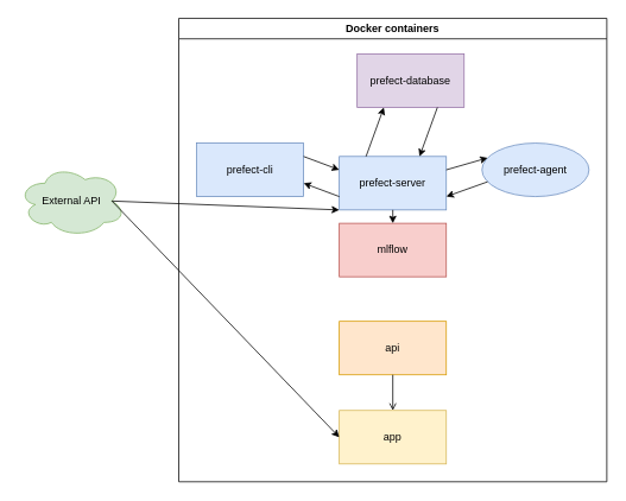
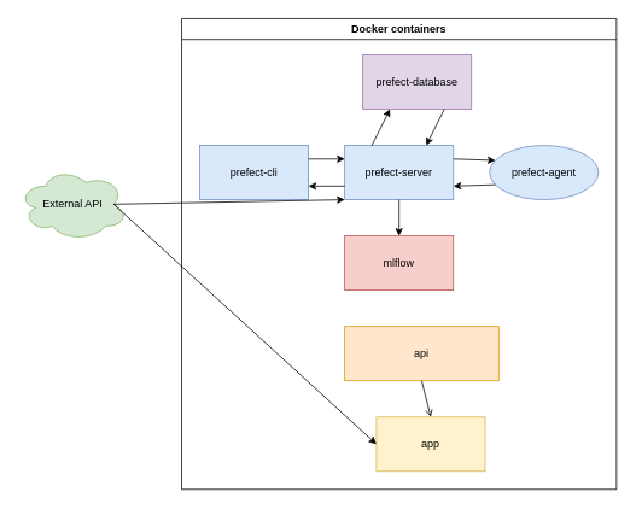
  <mxCell id="0" />
  <mxCell id="1" parent="0" />
  <mxCell id="2" value="Docker containers" style="swimlane;whiteSpace=wrap;html=1;rounded=0;" vertex="1" parent="1"><mxGeometry x="200" y="20" width="480" height="520" as="geometry" /></mxCell>
  <mxCell id="3" value="prefect-database" style="rounded=0;whiteSpace=wrap;html=1;fillColor=#e1d5e7;strokeColor=#9673a6;" vertex="1" parent="2"><mxGeometry x="200" y="40" width="120" height="60" as="geometry" /></mxCell>
- <mxCell id="4" value="prefect-server" style="rounded=0;whiteSpace=wrap;html=1;fillColor=#dae8fc;strokeColor=#6c8ebf;" vertex="1" parent="2"><mxGeometry x="180" y="155" width="120" height="60" as="geometry" /></mxCell>
+ <mxCell id="4" value="prefect-server" style="rounded=0;whiteSpace=wrap;html=1;fillColor=#dae8fc;strokeColor=#6c8ebf;" vertex="1" parent="2"><mxGeometry x="180" y="140" width="120" height="60" as="geometry" /></mxCell>
  <mxCell id="5" value="prefect-agent" style="ellipse;whiteSpace=wrap;html=1;fillColor=#dae8fc;strokeColor=#6c8ebf;" vertex="1" parent="2"><mxGeometry x="340" y="140" width="120" height="60" as="geometry" /></mxCell>
  <mxCell id="6" value="prefect-cli" style="rounded=0;whiteSpace=wrap;html=1;fillColor=#dae8fc;strokeColor=#6c8ebf;" vertex="1" parent="2"><mxGeometry x="20" y="140" width="120" height="60" as="geometry" /></mxCell>
- <mxCell id="7" value="mlflow" style="rounded=0;whiteSpace=wrap;html=1;fillColor=#f8cecc;strokeColor=#b85450;" vertex="1" parent="2"><mxGeometry x="180" y="230" width="120" height="60" as="geometry" /></mxCell>
- <mxCell id="8" value="api" style="rounded=0;whiteSpace=wrap;html=1;fillColor=#ffe6cc;strokeColor=#d79b00;" vertex="1" parent="2"><mxGeometry x="180" y="340" width="120" height="60" as="geometry" /></mxCell>
+ <mxCell id="7" value="mlflow" style="rounded=0;whiteSpace=wrap;html=1;fillColor=#f8cecc;strokeColor=#b85450;" vertex="1" parent="2"><mxGeometry x="180" y="240" width="120" height="60" as="geometry" /></mxCell>
+ <mxCell id="8" value="api" style="rounded=0;whiteSpace=wrap;html=1;fillColor=#ffe6cc;strokeColor=#d79b00;" vertex="1" parent="2"><mxGeometry x="180" y="340" width="170" height="60" as="geometry" /></mxCell>
  <mxCell id="9" value="" style="endArrow=classic;html=1;rounded=0;exitX=0.25;exitY=0;exitDx=0;exitDy=0;entryX=0.25;entryY=1;entryDx=0;entryDy=0;" edge="1" parent="2" source="4" target="3"><mxGeometry width="50" height="50" relative="1" as="geometry"><mxPoint x="430" y="270" as="sourcePoint" /><mxPoint x="480" y="220" as="targetPoint" /></mxGeometry></mxCell>
  <mxCell id="10" value="" style="endArrow=classic;html=1;rounded=0;exitX=0.75;exitY=1;exitDx=0;exitDy=0;entryX=0.75;entryY=0;entryDx=0;entryDy=0;" edge="1" parent="2" source="3" target="4"><mxGeometry width="50" height="50" relative="1" as="geometry"><mxPoint x="430" y="270" as="sourcePoint" /><mxPoint x="480" y="220" as="targetPoint" /></mxGeometry></mxCell>
  <mxCell id="11" value="" style="endArrow=classic;html=1;rounded=0;entryX=1;entryY=0.75;entryDx=0;entryDy=0;exitX=0;exitY=0.75;exitDx=0;exitDy=0;fillColor=#dae8fc;strokeColor=#000000;" edge="1" parent="2" source="5" target="4"><mxGeometry width="50" height="50" relative="1" as="geometry"><mxPoint x="330" y="220" as="sourcePoint" /><mxPoint x="480" y="220" as="targetPoint" /></mxGeometry></mxCell>
  <mxCell id="12" value="" style="endArrow=classic;html=1;rounded=0;entryX=0;entryY=0.25;entryDx=0;entryDy=0;exitX=1;exitY=0.25;exitDx=0;exitDy=0;fillColor=#dae8fc;strokeColor=#000000;" edge="1" parent="2" source="4" target="5"><mxGeometry width="50" height="50" relative="1" as="geometry"><mxPoint x="430" y="270" as="sourcePoint" /><mxPoint x="480" y="220" as="targetPoint" /></mxGeometry></mxCell>
  <mxCell id="13" value="" style="endArrow=classic;html=1;rounded=0;entryX=1;entryY=0.75;entryDx=0;entryDy=0;exitX=0;exitY=0.75;exitDx=0;exitDy=0;fillColor=#dae8fc;strokeColor=#000000;" edge="1" parent="2" source="4" target="6"><mxGeometry width="50" height="50" relative="1" as="geometry"><mxPoint x="260" y="260" as="sourcePoint" /><mxPoint x="310" y="210" as="targetPoint" /></mxGeometry></mxCell>
  <mxCell id="14" value="" style="endArrow=classic;html=1;rounded=0;exitX=1;exitY=0.25;exitDx=0;exitDy=0;entryX=0;entryY=0.25;entryDx=0;entryDy=0;fillColor=#dae8fc;strokeColor=#000000;" edge="1" parent="2" source="6" target="4"><mxGeometry width="50" height="50" relative="1" as="geometry"><mxPoint x="260" y="260" as="sourcePoint" /><mxPoint x="310" y="210" as="targetPoint" /></mxGeometry></mxCell>
  <mxCell id="15" value="" style="endArrow=classic;html=1;rounded=0;exitX=0.5;exitY=1;exitDx=0;exitDy=0;entryX=0.5;entryY=0;entryDx=0;entryDy=0;" edge="1" parent="2" source="4" target="7"><mxGeometry width="50" height="50" relative="1" as="geometry"><mxPoint x="280" y="270" as="sourcePoint" /><mxPoint x="330" y="220" as="targetPoint" /></mxGeometry></mxCell>
- <mxCell id="16" value="app" style="rounded=0;whiteSpace=wrap;html=1;fillColor=#fff2cc;strokeColor=#d6b656;" vertex="1" parent="2"><mxGeometry x="180" y="440" width="120" height="60" as="geometry" /></mxCell>
+ <mxCell id="16" value="app" style="rounded=0;whiteSpace=wrap;html=1;fillColor=#fff2cc;strokeColor=#d6b656;" vertex="1" parent="2"><mxGeometry x="215" y="440" width="120" height="60" as="geometry" /></mxCell>
  <mxCell id="17" value="" style="endArrow=open;html=1;rounded=0;exitX=0.5;exitY=1;exitDx=0;exitDy=0;entryX=0.5;entryY=0;entryDx=0;entryDy=0;" edge="1" parent="2" source="8" target="16"><mxGeometry width="50" height="50" relative="1" as="geometry"><mxPoint x="260" y="320" as="sourcePoint" /><mxPoint x="240" y="440" as="targetPoint" /></mxGeometry></mxCell>
  <mxCell id="18" value="External API" style="ellipse;shape=cloud;whiteSpace=wrap;html=1;fillColor=#d5e8d4;strokeColor=#82b366;rounded=0;" vertex="1" parent="1"><mxGeometry x="20" y="185" width="120" height="80" as="geometry" /></mxCell>
  <mxCell id="19" value="" style="endArrow=classic;html=1;rounded=0;exitX=0.875;exitY=0.5;exitDx=0;exitDy=0;exitPerimeter=0;entryX=0;entryY=1;entryDx=0;entryDy=0;" edge="1" parent="1" source="18" target="4"><mxGeometry width="50" height="50" relative="1" as="geometry"><mxPoint x="240" y="340" as="sourcePoint" /><mxPoint x="290" y="290" as="targetPoint" /></mxGeometry></mxCell>
  <mxCell id="20" value="" style="endArrow=classic;html=1;rounded=0;exitX=0.875;exitY=0.5;exitDx=0;exitDy=0;exitPerimeter=0;entryX=0;entryY=0.5;entryDx=0;entryDy=0;" edge="1" parent="1" source="18" target="16"><mxGeometry width="50" height="50" relative="1" as="geometry"><mxPoint x="420" y="330" as="sourcePoint" /><mxPoint x="470" y="280" as="targetPoint" /></mxGeometry></mxCell>
